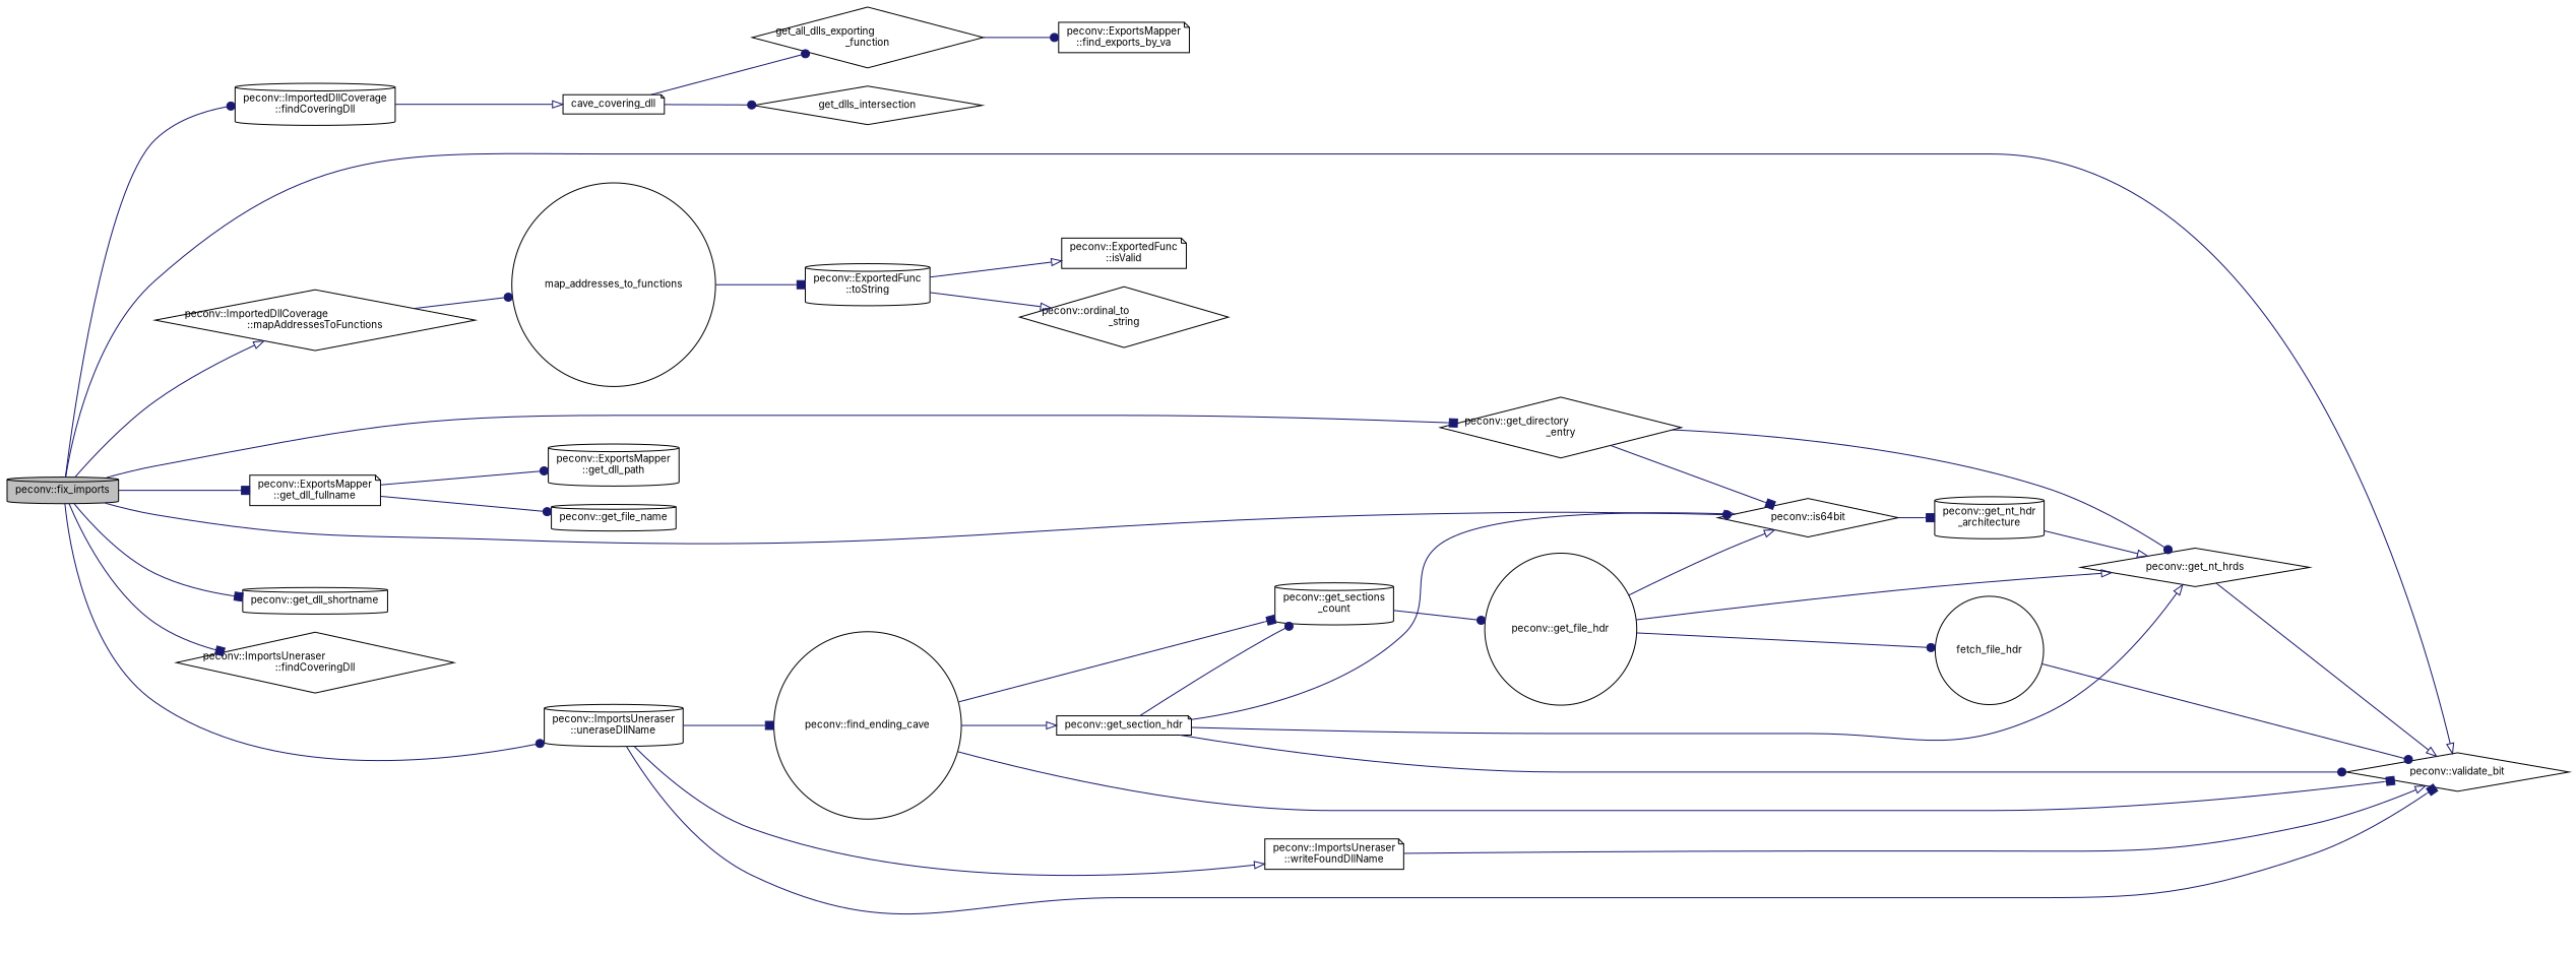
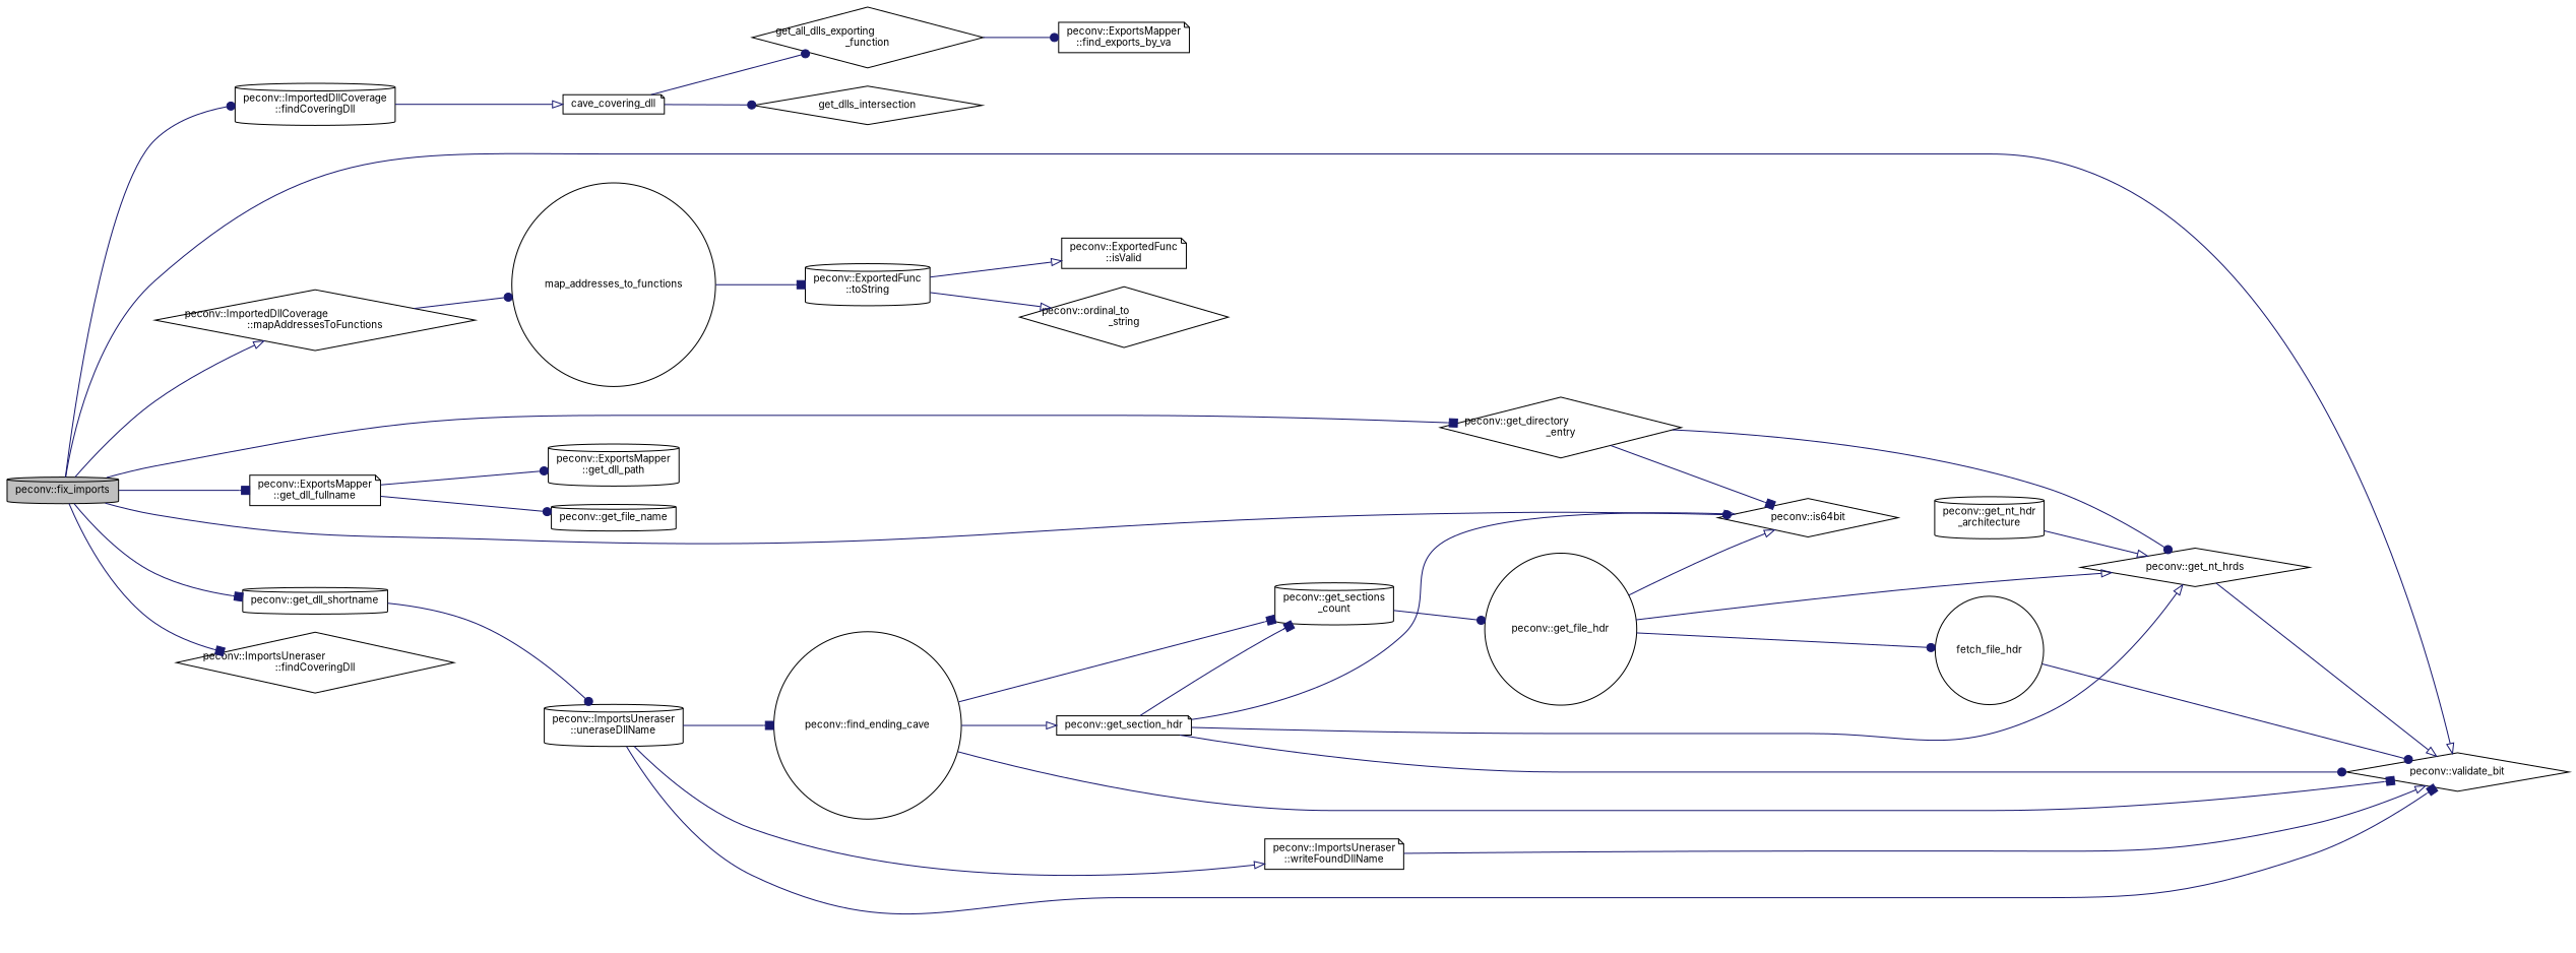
  digraph {
    fontname=Inter
    rankdir=LR
    node [color=black fillcolor=white fontname=Inter fontsize=10 shape=cylinder style=filled]
    edge [arrowhead=dot color=midnightblue fontname=Inter fontsize=10 labelfontname=Helvetica labelfontsize=10 style=solid]
    n1 [fillcolor=grey75 fontcolor=black height=0.2 label="peconv::fix_imports" width=0.4]
    n2 [height=0.2 label="peconv::ImportedDllCoverage\l::findCoveringDll" width=0.4]
    n3 [height=0.2 label="peconv::get_directory\l_entry" shape=diamond width=0.4]
    n4 [height=0.2 label="peconv::validate_bit" shape=diamond width=0.4]
    n5 [height=0.2 label="peconv::is64bit" shape=diamond width=0.4]
    n6 [height=0.2 label="peconv::ExportsMapper\l::get_dll_fullname" shape=note width=0.4]
    n7 [height=0.2 label="peconv::get_dll_shortname" width=0.4]
    n8 [height=0.2 label="peconv::ImportedDllCoverage\l::mapAddressesToFunctions" shape=diamond width=0.4]
    n9 [height=0.2 label="peconv::ImportsUneraser\l::findCoveringDll" shape=diamond width=0.4]
    n10 [height=0.2 label="peconv::ImportsUneraser\l::uneraseDllName" width=0.4]
    n11 [height=0.2 label=cave_covering_dll shape=note width=0.4]
    n12 [height=0.2 label="peconv::get_nt_hrds" shape=diamond width=0.4]
    n13 [height=0.2 label="peconv::get_nt_hdr\l_architecture" width=0.4]
    n14 [height=0.2 label="peconv::ExportsMapper\l::get_dll_path" width=0.4]
    n15 [height=0.2 label="peconv::get_file_name" width=0.4]
    n16 [height=0.2 label=map_addresses_to_functions shape=circle width=0.4]
    n17 [height=0.2 label="peconv::find_ending_cave" shape=circle width=0.4]
    n18 [height=0.2 label="peconv::ImportsUneraser\l::writeFoundDllName" shape=note width=0.4]
    n19 [height=0.2 label="get_all_dlls_exporting\l_function" shape=diamond width=0.4]
    n20 [height=0.2 label=get_dlls_intersection shape=diamond width=0.4]
    n21 [height=0.2 label="peconv::ExportsMapper\l::find_exports_by_va" shape=note width=0.4]
    n22 [height=0.2 label="peconv::ExportedFunc\l::toString" width=0.4]
    n23 [height=0.2 label="peconv::ExportedFunc\l::isValid" shape=note width=0.4]
    n24 [height=0.2 label="peconv::ordinal_to\l_string" shape=diamond width=0.4]
    n25 [height=0.2 label="peconv::get_section_hdr" shape=note width=0.4]
    n26 [height=0.2 label="peconv::get_sections\l_count" width=0.4]
    n27 [height=0.2 label="peconv::get_file_hdr" shape=circle width=0.4]
    n28 [height=0.2 label=fetch_file_hdr shape=circle width=0.4]
    n1 -> n2
    n1 -> n3 [arrowhead=box]
    n1 -> n4 [arrowhead=onormal]
    n1 -> n5
    n1 -> n6 [arrowhead=box]
    n1 -> n7 [arrowhead=box]
    n1 -> n8 [arrowhead=onormal]
    n1 -> n9 [arrowhead=box]
-   n1 -> n10
+   n7 -> n10
    n2 -> n11 [arrowhead=onormal]
    n3 -> n5 [arrowhead=box]
    n3 -> n12
-   n5 -> n13 [arrowhead=box]
    n6 -> n14
    n6 -> n15
    n8 -> n16
    n10 -> n4 [arrowhead=box]
    n10 -> n17 [arrowhead=box]
    n10 -> n18 [arrowhead=onormal]
    n11 -> n19
    n11 -> n20
    n12 -> n4 [arrowhead=onormal]
    n13 -> n12 [arrowhead=onormal]
    n16 -> n22 [arrowhead=box]
    n17 -> n4 [arrowhead=box]
    n17 -> n25 [arrowhead=onormal]
    n17 -> n26 [arrowhead=box]
    n18 -> n4 [arrowhead=onormal]
    n19 -> n21
    n22 -> n23 [arrowhead=onormal]
    n22 -> n24 [arrowhead=onormal]
    n25 -> n4
    n25 -> n5 [arrowhead=onormal]
    n25 -> n12 [arrowhead=onormal]
-   n25 -> n26
+   n25 -> n26 [arrowhead=box]
    n26 -> n27
    n27 -> n5 [arrowhead=onormal]
    n27 -> n12 [arrowhead=onormal]
    n27 -> n28
    n28 -> n4
  }
